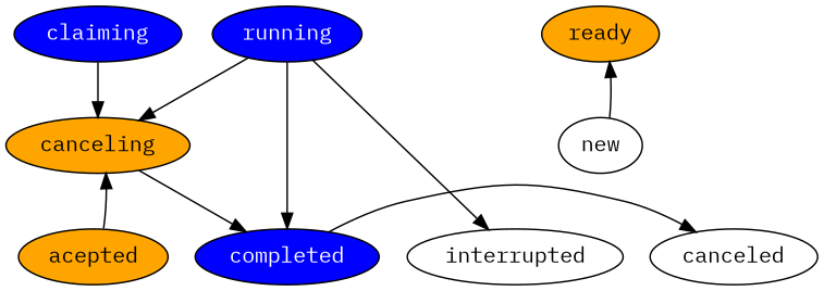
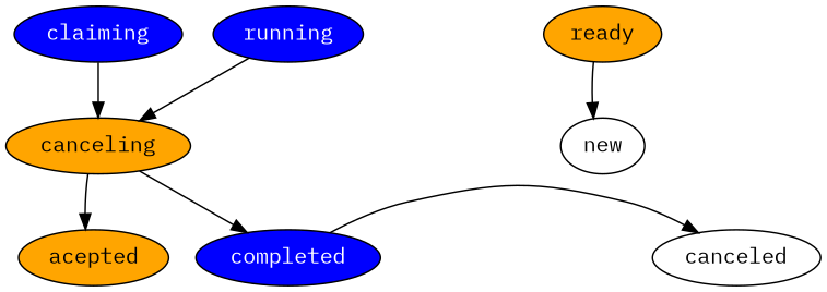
  digraph {
    fontname="IBM Plex Mono"
    node [fontname="IBM Plex Mono" style=filled]
    edge [fontname="IBM Plex Mono"]
    completed [fillcolor=blue fontcolor=white]
    canceled [style=""]
-   interrupted [style=""]
    ready [fillcolor=orange]
    new [style=""]
    canceling [fillcolor=orange]
    claiming [fillcolor=blue fontcolor=white]
    running [fillcolor=blue fontcolor=white]
    acepted [fillcolor=orange]
    subgraph sub_1 {
      rank=same
      completed
      canceled
-     interrupted
    }
    completed -> canceled
-   new -> ready
+   ready -> new
    canceling -> completed
    claiming -> canceling
-   running -> completed
-   running -> interrupted
    running -> canceling
-   acepted -> canceling
+   canceling -> acepted
  }
